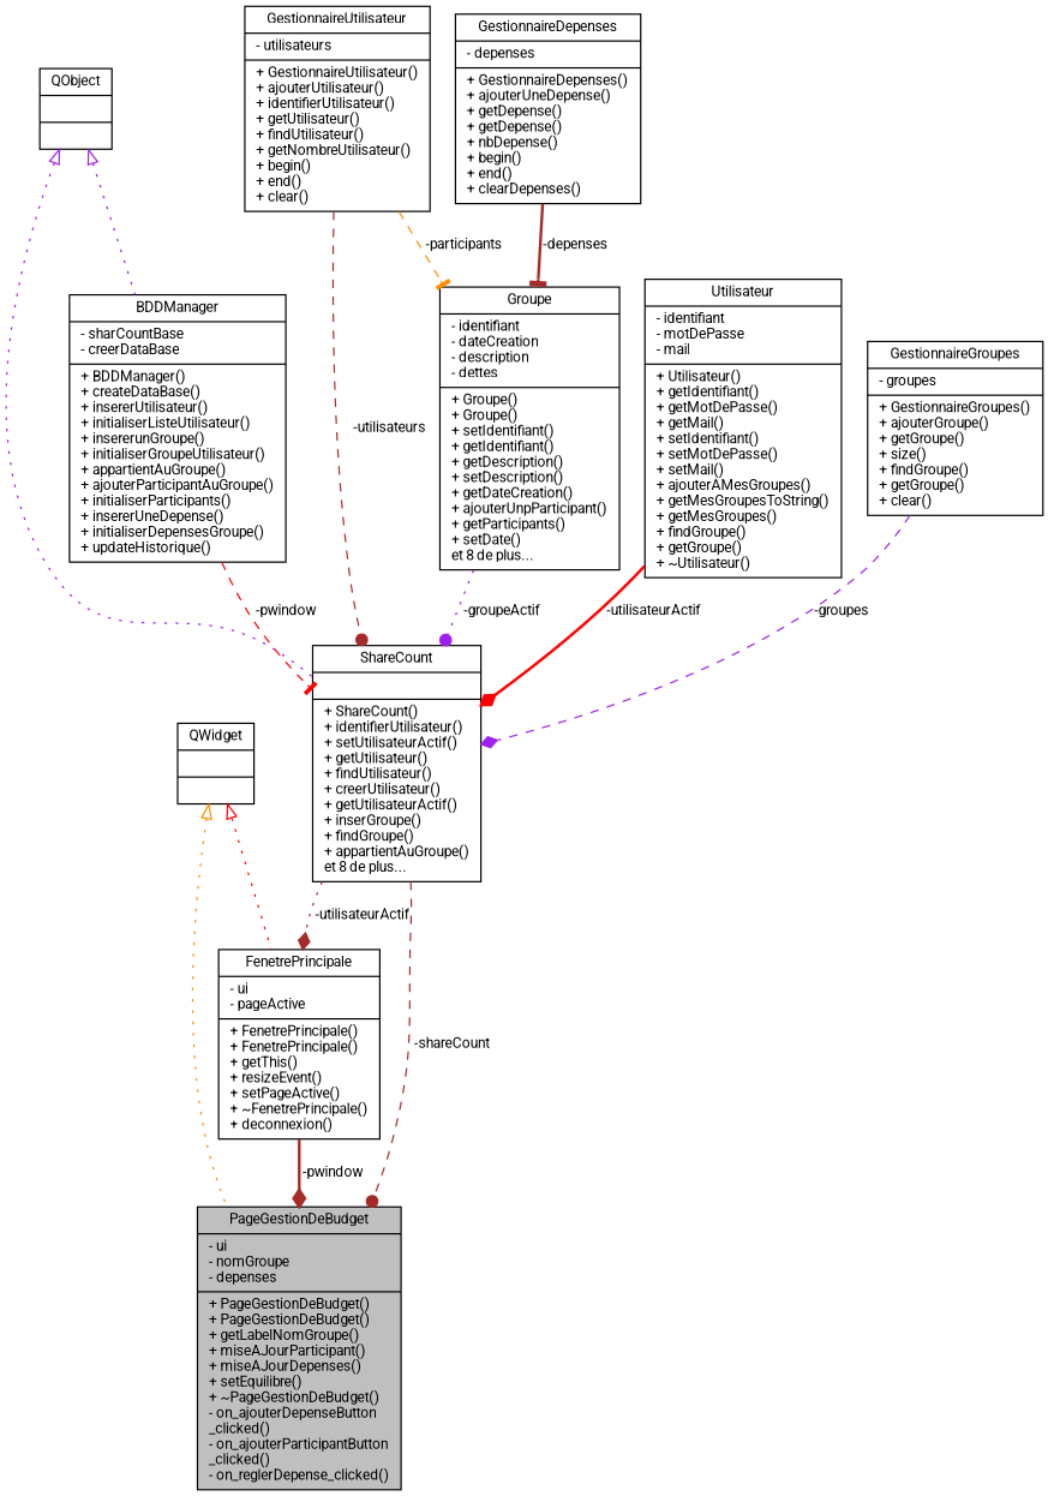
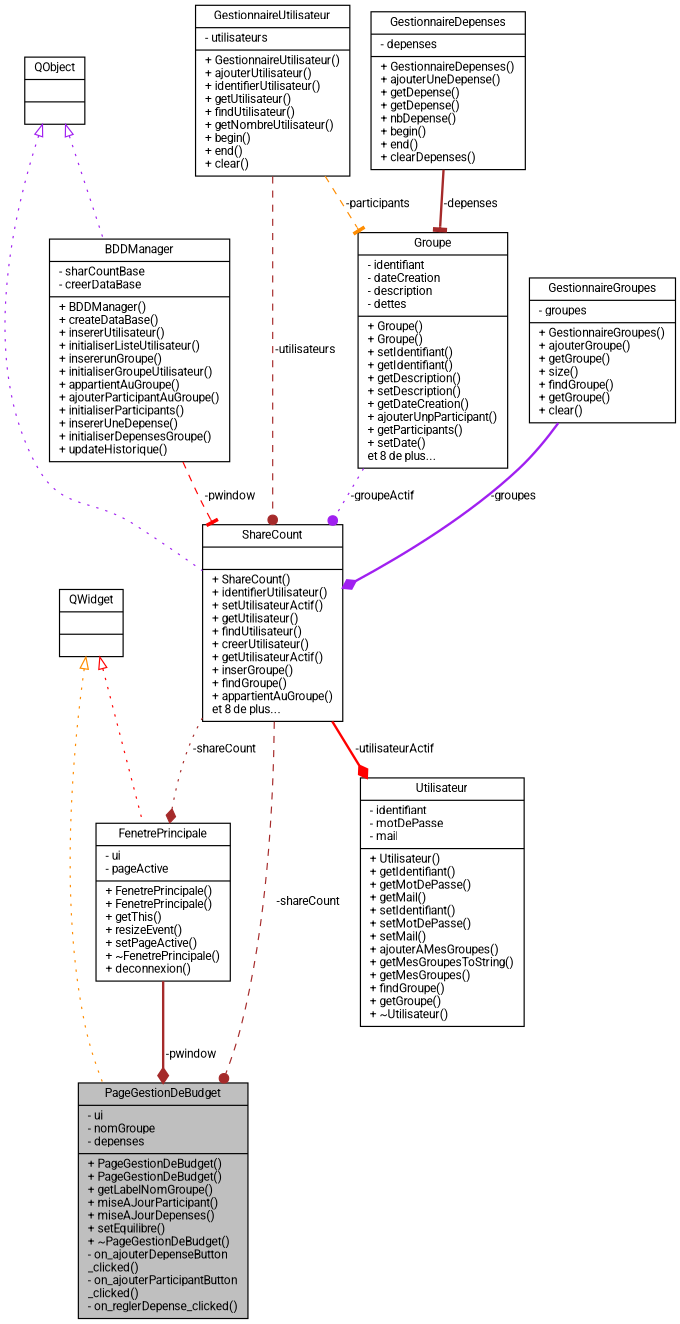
  digraph {
    fontname=Roboto
    node [color=black fillcolor=white fontname=Roboto fontsize=10 shape=record style=filled]
    edge [color=brown fontname=Roboto fontsize=10 labelfontname=Helvetica labelfontsize=10 style=dotted]
    n1 [fillcolor=grey75 fontcolor=black height=0.2 label="{PageGestionDeBudget\n|- ui\l- nomGroupe\l- depenses\l|+ PageGestionDeBudget()\l+ PageGestionDeBudget()\l+ getLabelNomGroupe()\l+ miseAJourParticipant()\l+ miseAJourDepenses()\l+ setEquilibre()\l+ ~PageGestionDeBudget()\l- on_ajouterDepenseButton\l_clicked()\l- on_ajouterParticipantButton\l_clicked()\l- on_reglerDepense_clicked()\l}" width=0.4]
    n2 [height=0.2 label="{QWidget\n||}" width=0.4]
    n3 [height=0.2 label="{FenetrePrincipale\n|- ui\l- pageActive\l|+ FenetrePrincipale()\l+ FenetrePrincipale()\l+ getThis()\l+ resizeEvent()\l+ setPageActive()\l+ ~FenetrePrincipale()\l+ deconnexion()\l}" width=0.4]
    n4 [height=0.2 label="{ShareCount\n||+ ShareCount()\l+ identifierUtilisateur()\l+ setUtilisateurActif()\l+ getUtilisateur()\l+ findUtilisateur()\l+ creerUtilisateur()\l+ getUtilisateurActif()\l+ inserGroupe()\l+ findGroupe()\l+ appartientAuGroupe()\let 8 de plus...\l}" width=0.4]
    n5 [height=0.2 label="{QObject\n||}" width=0.4]
    n6 [height=0.2 label="{BDDManager\n|- sharCountBase\l- creerDataBase\l|+ BDDManager()\l+ createDataBase()\l+ insererUtilisateur()\l+ initialiserListeUtilisateur()\l+ insererunGroupe()\l+ initialiserGroupeUtilisateur()\l+ appartientAuGroupe()\l+ ajouterParticipantAuGroupe()\l+ initialiserParticipants()\l+ insererUneDepense()\l+ initialiserDepensesGroupe()\l+ updateHistorique()\l}" width=0.4]
    n7 [height=0.2 label="{Groupe\n|- identifiant\l- dateCreation\l- description\l- dettes\l|+ Groupe()\l+ Groupe()\l+ setIdentifiant()\l+ getIdentifiant()\l+ getDescription()\l+ setDescription()\l+ getDateCreation()\l+ ajouterUnpParticipant()\l+ getParticipants()\l+ setDate()\let 8 de plus...\l}" width=0.4]
    n8 [height=0.2 label="{GestionnaireUtilisateur\n|- utilisateurs\l|+ GestionnaireUtilisateur()\l+ ajouterUtilisateur()\l+ identifierUtilisateur()\l+ getUtilisateur()\l+ findUtilisateur()\l+ getNombreUtilisateur()\l+ begin()\l+ end()\l+ clear()\l}" width=0.4]
    n9 [height=0.2 label="{GestionnaireDepenses\n|- depenses\l|+ GestionnaireDepenses()\l+ ajouterUneDepense()\l+ getDepense()\l+ getDepense()\l+ nbDepense()\l+ begin()\l+ end()\l+ clearDepenses()\l}" width=0.4]
    n10 [height=0.2 label="{Utilisateur\n|- identifiant\l- motDePasse\l- mail\l|+ Utilisateur()\l+ getIdentifiant()\l+ getMotDePasse()\l+ getMail()\l+ setIdentifiant()\l+ setMotDePasse()\l+ setMail()\l+ ajouterAMesGroupes()\l+ getMesGroupesToString()\l+ getMesGroupes()\l+ findGroupe()\l+ getGroupe()\l+ ~Utilisateur()\l}" width=0.4]
    n11 [height=0.2 label="{GestionnaireGroupes\n|- groupes\l|+ GestionnaireGroupes()\l+ ajouterGroupe()\l+ getGroupe()\l+ size()\l+ findGroupe()\l+ getGroupe()\l+ clear()\l}" width=0.4]
    n2 -> n1 [arrowtail=onormal color=darkorange dir=back]
    n2 -> n3 [arrowtail=onormal color=red dir=back]
    n3 -> n1 [arrowhead=diamond label=" -pwindow" style=bold]
    n4 -> n1 [arrowhead=dot label=" -shareCount" style=dashed]
-   n4 -> n3 [arrowhead=diamond label=" -utilisateurActif"]
+   n4 -> n3 [arrowhead=diamond label=" -shareCount"]
    n5 -> n4 [arrowtail=onormal color=purple dir=back]
    n5 -> n6 [arrowtail=onormal color=purple dir=back]
    n6 -> n4 [arrowhead=tee color=red label=" -pwindow" style=dashed]
    n7 -> n4 [arrowhead=dot color=purple label=" -groupeActif"]
    n8 -> n4 [arrowhead=dot label=" -utilisateurs" style=dashed]
    n8 -> n7 [arrowhead=tee color=darkorange label=" -participants" style=dashed]
    n9 -> n7 [arrowhead=tee label=" -depenses" style=bold]
-   n10 -> n4 [arrowhead=diamond color=red label=" -utilisateurActif" style=bold]
-   n11 -> n4 [arrowhead=diamond color=purple label=" -groupes" style=dashed]
+   n4 -> n10 [arrowhead=diamond color=red label=" -utilisateurActif" style=bold]
+   n11 -> n4 [arrowhead=diamond color=purple label=" -groupes" style=bold]
  }
